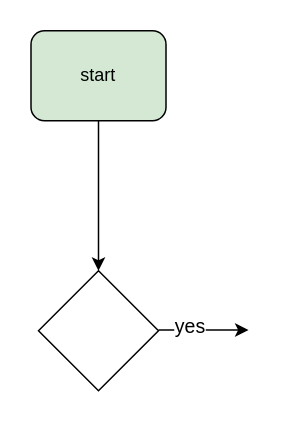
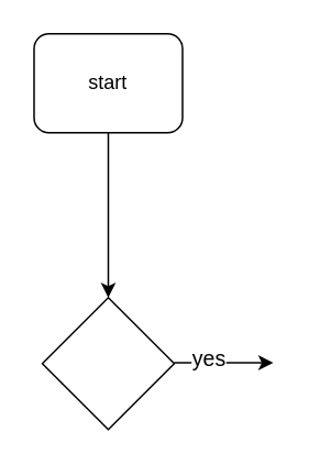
  <mxCell id="0" />
  <mxCell id="1" parent="0" />
- <mxCell id="2" value="start" style="rounded=1;whiteSpace=wrap;html=1;fillColor=#d5e8d4;" vertex="1" parent="1"><mxGeometry x="20" y="20" width="90" height="60" as="geometry" /></mxCell>
+ <mxCell id="2" value="start" style="rounded=1;whiteSpace=wrap;html=1;" vertex="1" parent="1"><mxGeometry x="20" y="20" width="90" height="60" as="geometry" /></mxCell>
  <mxCell id="3" value="" style="rhombus;whiteSpace=wrap;html=1;fontSize=13;" vertex="1" parent="1"><mxGeometry x="25" y="180" width="80" height="80" as="geometry" /></mxCell>
  <mxCell id="4" value="" style="endArrow=classic;html=1;rounded=0;fontSize=13;entryX=0.5;entryY=0;entryDx=0;entryDy=0;" edge="1" parent="1" target="3"><mxGeometry width="50" height="50" relative="1" as="geometry"><mxPoint x="65" y="80" as="sourcePoint" /><mxPoint x="90" y="100" as="targetPoint" /></mxGeometry></mxCell>
  <mxCell id="5" value="" style="endArrow=classic;html=1;rounded=0;fontSize=13;" edge="1" parent="1"><mxGeometry width="50" height="50" relative="1" as="geometry"><mxPoint x="105" y="219.5" as="sourcePoint" /><mxPoint x="165" y="219.5" as="targetPoint" /></mxGeometry></mxCell>
  <mxCell id="6" value="yes" style="edgeLabel;html=1;align=center;verticalAlign=middle;resizable=0;points=[];fontSize=13;" vertex="1" connectable="0" parent="5"><mxGeometry x="-0.333" y="4" relative="1" as="geometry"><mxPoint y="1" as="offset" /></mxGeometry></mxCell>
